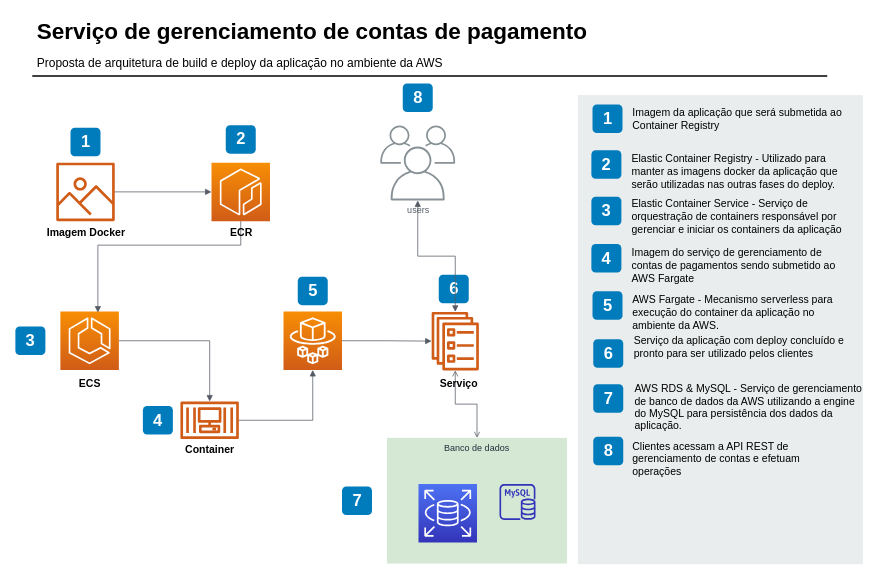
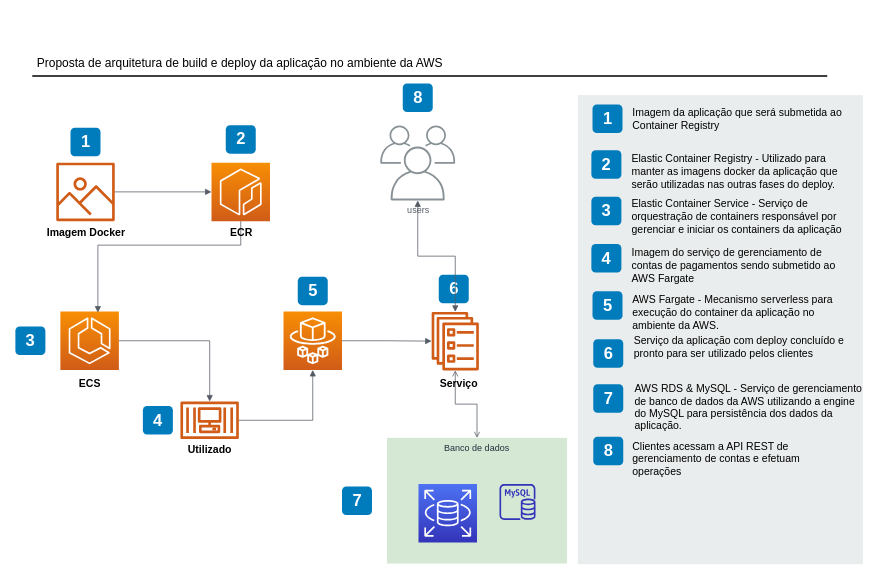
  <mxCell id="0" />
  <mxCell id="1" parent="0" />
  <mxCell id="2" value="Banco de dados" style="fillColor=#d5e8d4;strokeColor=none;dashed=0;verticalAlign=top;fontStyle=0;fontColor=#232F3D;" vertex="1" parent="1"><mxGeometry x="515.5" y="583" width="240" height="167.5" as="geometry" /></mxCell>
  <mxCell id="3" value="1" style="rounded=1;whiteSpace=wrap;html=1;fillColor=#007CBD;strokeColor=none;fontColor=#FFFFFF;fontStyle=1;fontSize=22;" parent="1" vertex="1"><mxGeometry x="93.5" y="169.5" width="40" height="38" as="geometry" /></mxCell>
  <mxCell id="4" value="2" style="rounded=1;whiteSpace=wrap;html=1;fillColor=#007CBD;strokeColor=none;fontColor=#FFFFFF;fontStyle=1;fontSize=22;" parent="1" vertex="1"><mxGeometry x="300.5" y="166" width="40" height="38" as="geometry" /></mxCell>
  <mxCell id="5" value="3" style="rounded=1;whiteSpace=wrap;html=1;fillColor=#007CBD;strokeColor=none;fontColor=#FFFFFF;fontStyle=1;fontSize=22;" parent="1" vertex="1"><mxGeometry x="20" y="434.5" width="40" height="38" as="geometry" /></mxCell>
  <mxCell id="6" value="4" style="rounded=1;whiteSpace=wrap;html=1;fillColor=#007CBD;strokeColor=none;fontColor=#FFFFFF;fontStyle=1;fontSize=22;" parent="1" vertex="1"><mxGeometry x="190" y="540.5" width="40" height="38" as="geometry" /></mxCell>
  <mxCell id="7" value="5" style="rounded=1;whiteSpace=wrap;html=1;fillColor=#007CBD;strokeColor=none;fontColor=#FFFFFF;fontStyle=1;fontSize=22;" parent="1" vertex="1"><mxGeometry x="396.5" y="368" width="40" height="38" as="geometry" /></mxCell>
- <mxCell id="8" value="Serviço de gerenciamento de contas de pagamento" style="text;html=1;resizable=0;points=[];autosize=1;align=left;verticalAlign=top;spacingTop=-4;fontSize=30;fontStyle=1" parent="1" vertex="1"><mxGeometry x="46.5" y="20.5" width="750" height="40" as="geometry" /></mxCell>
  <mxCell id="9" value="Proposta de arquitetura de build e deploy da aplicação no ambiente da AWS" style="text;html=1;resizable=0;points=[];autosize=1;align=left;verticalAlign=top;spacingTop=-4;fontSize=16" parent="1" vertex="1"><mxGeometry x="46.5" y="70.5" width="560" height="20" as="geometry" /></mxCell>
  <mxCell id="10" value="" style="line;strokeWidth=2;html=1;fontSize=14;" parent="1" vertex="1"><mxGeometry x="42.5" y="95.5" width="1060" height="10" as="geometry" /></mxCell>
  <mxCell id="11" value="" style="rounded=0;whiteSpace=wrap;html=1;fillColor=#EAEDED;fontSize=22;fontColor=#FFFFFF;strokeColor=none;labelBackgroundColor=none;" parent="1" vertex="1"><mxGeometry x="770" y="126" width="380" height="625.5" as="geometry" /></mxCell>
  <mxCell id="12" value="1" style="rounded=1;whiteSpace=wrap;html=1;fillColor=#007CBD;strokeColor=none;fontColor=#FFFFFF;fontStyle=1;fontSize=22;labelBackgroundColor=none;" parent="1" vertex="1"><mxGeometry x="789.5" y="138.5" width="40" height="38" as="geometry" /></mxCell>
  <mxCell id="13" value="2" style="rounded=1;whiteSpace=wrap;html=1;fillColor=#007CBD;strokeColor=none;fontColor=#FFFFFF;fontStyle=1;fontSize=22;labelBackgroundColor=none;" parent="1" vertex="1"><mxGeometry x="788" y="199.5" width="40" height="38" as="geometry" /></mxCell>
  <mxCell id="14" value="3" style="rounded=1;whiteSpace=wrap;html=1;fillColor=#007CBD;strokeColor=none;fontColor=#FFFFFF;fontStyle=1;fontSize=22;labelBackgroundColor=none;" parent="1" vertex="1"><mxGeometry x="788" y="261.5" width="40" height="38" as="geometry" /></mxCell>
  <mxCell id="15" value="4" style="rounded=1;whiteSpace=wrap;html=1;fillColor=#007CBD;strokeColor=none;fontColor=#FFFFFF;fontStyle=1;fontSize=22;labelBackgroundColor=none;" parent="1" vertex="1"><mxGeometry x="788" y="324.5" width="40" height="38" as="geometry" /></mxCell>
  <mxCell id="16" value="5" style="rounded=1;whiteSpace=wrap;html=1;fillColor=#007CBD;strokeColor=none;fontColor=#FFFFFF;fontStyle=1;fontSize=22;labelBackgroundColor=none;" parent="1" vertex="1"><mxGeometry x="789.5" y="387.5" width="40" height="38" as="geometry" /></mxCell>
  <mxCell id="17" value="6" style="rounded=1;whiteSpace=wrap;html=1;fillColor=#007CBD;strokeColor=none;fontColor=#FFFFFF;fontStyle=1;fontSize=22;labelBackgroundColor=none;" parent="1" vertex="1"><mxGeometry x="790.5" y="451.5" width="40" height="38" as="geometry" /></mxCell>
  <mxCell id="18" value="7" style="rounded=1;whiteSpace=wrap;html=1;fillColor=#007CBD;strokeColor=none;fontColor=#FFFFFF;fontStyle=1;fontSize=22;labelBackgroundColor=none;" parent="1" vertex="1"><mxGeometry x="790.5" y="511.5" width="40" height="38" as="geometry" /></mxCell>
  <mxCell id="19" value="8" style="rounded=1;whiteSpace=wrap;html=1;fillColor=#007CBD;strokeColor=none;fontColor=#FFFFFF;fontStyle=1;fontSize=22;labelBackgroundColor=none;" parent="1" vertex="1"><mxGeometry x="790.5" y="581.5" width="40" height="38" as="geometry" /></mxCell>
  <mxCell id="20" value="&lt;span&gt;Imagem da aplicação que será submetida ao Container Registry&lt;/span&gt;" style="text;html=1;align=left;verticalAlign=top;spacingTop=-4;fontSize=14;labelBackgroundColor=none;whiteSpace=wrap;" parent="1" vertex="1"><mxGeometry x="841" y="138" width="309" height="33.5" as="geometry" /></mxCell>
  <mxCell id="21" value="&lt;span&gt;Elastic Container Registry - Utilizado para manter as imagens docker da aplicação que serão utilizadas nas outras fases do deploy.&lt;/span&gt;" style="text;html=1;align=left;verticalAlign=top;spacingTop=-4;fontSize=14;labelBackgroundColor=none;whiteSpace=wrap;" parent="1" vertex="1"><mxGeometry x="840" y="200" width="300" height="60.5" as="geometry" /></mxCell>
  <mxCell id="22" value="&lt;span&gt;Elastic Container Service - Serviço de orquestração de containers responsável por gerenciar e iniciar os containers da aplicação&lt;/span&gt;" style="text;html=1;align=left;verticalAlign=top;spacingTop=-4;fontSize=14;labelBackgroundColor=none;whiteSpace=wrap;" parent="1" vertex="1"><mxGeometry x="840" y="260" width="310" height="51.5" as="geometry" /></mxCell>
  <mxCell id="23" value="&lt;span&gt;Imagem do serviço de gerenciamento de contas de pagamentos sendo submetido ao AWS Fargate&lt;/span&gt;" style="text;html=1;align=left;verticalAlign=top;spacingTop=-4;fontSize=14;labelBackgroundColor=none;whiteSpace=wrap;" parent="1" vertex="1"><mxGeometry x="840" y="325" width="290" height="46.5" as="geometry" /></mxCell>
  <mxCell id="24" value="&lt;span&gt;AWS Fargate - Mecanismo serverless para execução do container da aplicação no ambiente da AWS.&lt;/span&gt;" style="text;html=1;align=left;verticalAlign=top;spacingTop=-4;fontSize=14;labelBackgroundColor=none;whiteSpace=wrap;" parent="1" vertex="1"><mxGeometry x="841" y="388" width="289" height="53.5" as="geometry" /></mxCell>
  <mxCell id="25" value="&lt;span&gt;Serviço da aplicação com deploy concluído e pronto para ser utilizado pelos clientes&lt;/span&gt;" style="text;html=1;align=left;verticalAlign=top;spacingTop=-4;fontSize=14;labelBackgroundColor=none;whiteSpace=wrap;" parent="1" vertex="1"><mxGeometry x="842.5" y="441.5" width="287.5" height="50" as="geometry" /></mxCell>
  <mxCell id="26" value="AWS RDS &amp;amp; MySQL - Serviço de gerenciamento de banco de dados da AWS utilizando a engine do MySQL para persistência dos dados da aplicação." style="text;html=1;align=left;verticalAlign=top;spacingTop=-4;fontSize=14;labelBackgroundColor=none;whiteSpace=wrap;" parent="1" vertex="1"><mxGeometry x="843.5" y="505.5" width="306.5" height="66" as="geometry" /></mxCell>
  <mxCell id="27" value="&lt;span&gt;Clientes acessam a API REST de gerenciamento de contas e efetuam operações&lt;/span&gt;" style="text;html=1;align=left;verticalAlign=top;spacingTop=-4;fontSize=14;labelBackgroundColor=none;whiteSpace=wrap;" parent="1" vertex="1"><mxGeometry x="841" y="583" width="289" height="48.5" as="geometry" /></mxCell>
  <mxCell id="28" value="" style="points=[[0,0,0],[0.25,0,0],[0.5,0,0],[0.75,0,0],[1,0,0],[0,1,0],[0.25,1,0],[0.5,1,0],[0.75,1,0],[1,1,0],[0,0.25,0],[0,0.5,0],[0,0.75,0],[1,0.25,0],[1,0.5,0],[1,0.75,0]];outlineConnect=0;fontColor=#232F3E;gradientColor=#F78E04;gradientDirection=north;fillColor=#D05C17;strokeColor=#ffffff;dashed=0;verticalLabelPosition=bottom;verticalAlign=top;align=center;html=1;fontSize=12;fontStyle=0;aspect=fixed;shape=mxgraph.aws4.resourceIcon;resIcon=mxgraph.aws4.ecr;" vertex="1" parent="1"><mxGeometry x="281.5" y="216" width="78" height="78" as="geometry" /></mxCell>
  <mxCell id="29" value="" style="outlineConnect=0;fontColor=#232F3E;gradientColor=none;fillColor=#D05C17;strokeColor=none;dashed=0;verticalLabelPosition=bottom;verticalAlign=top;align=center;html=1;fontSize=12;fontStyle=0;aspect=fixed;pointerEvents=1;shape=mxgraph.aws4.container_registry_image;" vertex="1" parent="1"><mxGeometry x="74.5" y="216" width="78" height="78" as="geometry" /></mxCell>
  <mxCell id="30" value="" style="points=[[0,0,0],[0.25,0,0],[0.5,0,0],[0.75,0,0],[1,0,0],[0,1,0],[0.25,1,0],[0.5,1,0],[0.75,1,0],[1,1,0],[0,0.25,0],[0,0.5,0],[0,0.75,0],[1,0.25,0],[1,0.5,0],[1,0.75,0]];outlineConnect=0;fontColor=#232F3E;gradientColor=#F78E04;gradientDirection=north;fillColor=#D05C17;strokeColor=#ffffff;dashed=0;verticalLabelPosition=bottom;verticalAlign=top;align=center;html=1;fontSize=12;fontStyle=0;aspect=fixed;shape=mxgraph.aws4.resourceIcon;resIcon=mxgraph.aws4.ecs;" vertex="1" parent="1"><mxGeometry x="80" y="414.5" width="78" height="78" as="geometry" /></mxCell>
  <mxCell id="31" value="" style="points=[[0,0,0],[0.25,0,0],[0.5,0,0],[0.75,0,0],[1,0,0],[0,1,0],[0.25,1,0],[0.5,1,0],[0.75,1,0],[1,1,0],[0,0.25,0],[0,0.5,0],[0,0.75,0],[1,0.25,0],[1,0.5,0],[1,0.75,0]];outlineConnect=0;fontColor=#232F3E;gradientColor=#F78E04;gradientDirection=north;fillColor=#D05C17;strokeColor=#ffffff;dashed=0;verticalLabelPosition=bottom;verticalAlign=top;align=center;html=1;fontSize=12;fontStyle=0;aspect=fixed;shape=mxgraph.aws4.resourceIcon;resIcon=mxgraph.aws4.fargate;" vertex="1" parent="1"><mxGeometry x="377.5" y="414.5" width="78" height="78" as="geometry" /></mxCell>
  <mxCell id="32" value="" style="outlineConnect=0;fontColor=#232F3E;gradientColor=none;fillColor=#D05C17;strokeColor=none;dashed=0;verticalLabelPosition=bottom;verticalAlign=top;align=center;html=1;fontSize=12;fontStyle=0;aspect=fixed;pointerEvents=1;shape=mxgraph.aws4.container_3;" vertex="1" parent="1"><mxGeometry x="240" y="534.5" width="78" height="50" as="geometry" /></mxCell>
  <mxCell id="33" value="" style="outlineConnect=0;fontColor=#232F3E;gradientColor=none;fillColor=#D05C17;strokeColor=none;dashed=0;verticalLabelPosition=bottom;verticalAlign=top;align=center;html=1;fontSize=12;fontStyle=0;aspect=fixed;pointerEvents=1;shape=mxgraph.aws4.ecs_service;" vertex="1" parent="1"><mxGeometry x="574.5" y="415" width="64" height="78" as="geometry" /></mxCell>
  <mxCell id="34" value="" style="outlineConnect=0;fontColor=#232F3E;gradientColor=none;fillColor=#3334B9;strokeColor=none;dashed=0;verticalLabelPosition=bottom;verticalAlign=top;align=center;html=1;fontSize=12;fontStyle=0;aspect=fixed;pointerEvents=1;shape=mxgraph.aws4.rds_mysql_instance;" vertex="1" parent="1"><mxGeometry x="665.5" y="644.5" width="48" height="48" as="geometry" /></mxCell>
  <mxCell id="35" value="" style="points=[[0,0,0],[0.25,0,0],[0.5,0,0],[0.75,0,0],[1,0,0],[0,1,0],[0.25,1,0],[0.5,1,0],[0.75,1,0],[1,1,0],[0,0.25,0],[0,0.5,0],[0,0.75,0],[1,0.25,0],[1,0.5,0],[1,0.75,0]];outlineConnect=0;fontColor=#232F3E;gradientColor=#4D72F3;gradientDirection=north;fillColor=#3334B9;strokeColor=#ffffff;dashed=0;verticalLabelPosition=bottom;verticalAlign=top;align=center;html=1;fontSize=12;fontStyle=0;aspect=fixed;shape=mxgraph.aws4.resourceIcon;resIcon=mxgraph.aws4.rds;" vertex="1" parent="1"><mxGeometry x="557.5" y="644.5" width="78" height="78" as="geometry" /></mxCell>
  <mxCell id="36" value="6" style="rounded=1;whiteSpace=wrap;html=1;fillColor=#007CBD;strokeColor=none;fontColor=#FFFFFF;fontStyle=1;fontSize=22;" vertex="1" parent="1"><mxGeometry x="584.5" y="365.5" width="40" height="38" as="geometry" /></mxCell>
  <mxCell id="37" value="7" style="rounded=1;whiteSpace=wrap;html=1;fillColor=#007CBD;strokeColor=none;fontColor=#FFFFFF;fontStyle=1;fontSize=22;" vertex="1" parent="1"><mxGeometry x="455.5" y="647.75" width="40" height="38" as="geometry" /></mxCell>
  <mxCell id="38" value="" style="edgeStyle=orthogonalEdgeStyle;html=1;endArrow=block;elbow=vertical;startArrow=none;endFill=1;strokeColor=#545B64;rounded=0;entryX=0;entryY=0.5;entryDx=0;entryDy=0;entryPerimeter=0;" edge="1" parent="1" source="29" target="28"><mxGeometry width="100" relative="1" as="geometry"><mxPoint x="190" y="266" as="sourcePoint" /><mxPoint x="240" y="256" as="targetPoint" /></mxGeometry></mxCell>
  <mxCell id="39" value="" style="edgeStyle=orthogonalEdgeStyle;html=1;endArrow=block;elbow=vertical;startArrow=none;endFill=1;strokeColor=#545B64;rounded=0;entryX=0.641;entryY=0.019;entryDx=0;entryDy=0;entryPerimeter=0;" edge="1" parent="1" source="28" target="30"><mxGeometry width="100" relative="1" as="geometry"><mxPoint x="230" y="356" as="sourcePoint" /><mxPoint x="321" y="366" as="targetPoint" /><Array as="points"><mxPoint x="321" y="326" /><mxPoint x="130" y="326" /></Array></mxGeometry></mxCell>
  <mxCell id="40" value="" style="edgeStyle=orthogonalEdgeStyle;html=1;endArrow=block;elbow=vertical;startArrow=none;endFill=1;strokeColor=#545B64;rounded=0;" edge="1" parent="1" source="30" target="32"><mxGeometry width="100" relative="1" as="geometry"><mxPoint x="220" y="446" as="sourcePoint" /><mxPoint x="320" y="446" as="targetPoint" /></mxGeometry></mxCell>
  <mxCell id="41" value="" style="edgeStyle=orthogonalEdgeStyle;html=1;endArrow=block;elbow=vertical;startArrow=none;endFill=1;strokeColor=#545B64;rounded=0;entryX=0.5;entryY=1;entryDx=0;entryDy=0;entryPerimeter=0;" edge="1" parent="1" source="32" target="31"><mxGeometry width="100" relative="1" as="geometry"><mxPoint x="360" y="556" as="sourcePoint" /><mxPoint x="460" y="556" as="targetPoint" /></mxGeometry></mxCell>
  <mxCell id="42" value="" style="edgeStyle=orthogonalEdgeStyle;html=1;endArrow=block;elbow=vertical;startArrow=none;endFill=1;strokeColor=#545B64;rounded=0;exitX=1;exitY=0.5;exitDx=0;exitDy=0;exitPerimeter=0;" edge="1" parent="1" source="31" target="33"><mxGeometry width="100" relative="1" as="geometry"><mxPoint x="590" y="296" as="sourcePoint" /><mxPoint x="690" y="296" as="targetPoint" /></mxGeometry></mxCell>
  <mxCell id="43" value="" style="edgeStyle=orthogonalEdgeStyle;html=1;endArrow=open;elbow=vertical;startArrow=open;startFill=0;endFill=0;strokeColor=#545B64;rounded=0;" edge="1" parent="1" source="33" target="2"><mxGeometry width="100" relative="1" as="geometry"><mxPoint x="690" y="496" as="sourcePoint" /><mxPoint x="790" y="496" as="targetPoint" /></mxGeometry></mxCell>
  <mxCell id="44" value="users" style="outlineConnect=0;gradientColor=none;fontColor=#545B64;strokeColor=none;fillColor=#879196;dashed=0;verticalLabelPosition=bottom;verticalAlign=top;align=center;html=1;fontSize=12;fontStyle=0;aspect=fixed;shape=mxgraph.aws4.illustration_users;pointerEvents=1" vertex="1" parent="1"><mxGeometry x="506.5" y="166.38" width="100" height="100" as="geometry" /></mxCell>
  <mxCell id="45" value="8" style="rounded=1;whiteSpace=wrap;html=1;fillColor=#007CBD;strokeColor=none;fontColor=#FFFFFF;fontStyle=1;fontSize=22;" vertex="1" parent="1"><mxGeometry x="536.5" y="110.63" width="40" height="38" as="geometry" /></mxCell>
  <mxCell id="46" value="" style="edgeStyle=orthogonalEdgeStyle;html=1;endArrow=block;elbow=vertical;startArrow=block;startFill=1;endFill=1;strokeColor=#545B64;rounded=0;" edge="1" parent="1" source="33" target="44"><mxGeometry width="100" relative="1" as="geometry"><mxPoint x="690" y="376" as="sourcePoint" /><mxPoint x="790" y="376" as="targetPoint" /></mxGeometry></mxCell>
  <mxCell id="47" value="&lt;font style=&quot;font-size: 14px&quot;&gt;Imagem Docker&lt;/font&gt;" style="text;strokeColor=none;fillColor=none;html=1;fontSize=24;fontStyle=1;verticalAlign=middle;align=center;" vertex="1" parent="1"><mxGeometry x="63.5" y="286" width="100" height="40" as="geometry" /></mxCell>
  <mxCell id="48" value="&lt;font style=&quot;font-size: 14px&quot;&gt;ECR&lt;/font&gt;" style="text;strokeColor=none;fillColor=none;html=1;fontSize=24;fontStyle=1;verticalAlign=middle;align=center;" vertex="1" parent="1"><mxGeometry x="270.5" y="286" width="100" height="40" as="geometry" /></mxCell>
  <mxCell id="49" value="&lt;font style=&quot;font-size: 14px&quot;&gt;ECS&lt;/font&gt;" style="text;strokeColor=none;fillColor=none;html=1;fontSize=24;fontStyle=1;verticalAlign=middle;align=center;" vertex="1" parent="1"><mxGeometry x="69" y="487.5" width="100" height="40" as="geometry" /></mxCell>
- <mxCell id="50" value="&lt;font style=&quot;font-size: 14px&quot;&gt;Container&lt;/font&gt;" style="text;strokeColor=none;fillColor=none;html=1;fontSize=24;fontStyle=1;verticalAlign=middle;align=center;" vertex="1" parent="1"><mxGeometry x="229" y="576" width="100" height="40" as="geometry" /></mxCell>
+ <mxCell id="50" value="&lt;font style=&quot;font-size: 14px&quot;&gt;Utilizado&lt;/font&gt;" style="text;strokeColor=none;fillColor=none;html=1;fontSize=24;fontStyle=1;verticalAlign=middle;align=center;" vertex="1" parent="1"><mxGeometry x="229" y="576" width="100" height="40" as="geometry" /></mxCell>
  <mxCell id="51" value="&lt;font style=&quot;font-size: 14px&quot;&gt;Serviço&lt;br&gt;&lt;/font&gt;" style="text;strokeColor=none;fillColor=none;html=1;fontSize=24;fontStyle=1;verticalAlign=middle;align=center;" vertex="1" parent="1"><mxGeometry x="560.5" y="487.5" width="100" height="40" as="geometry" /></mxCell>
